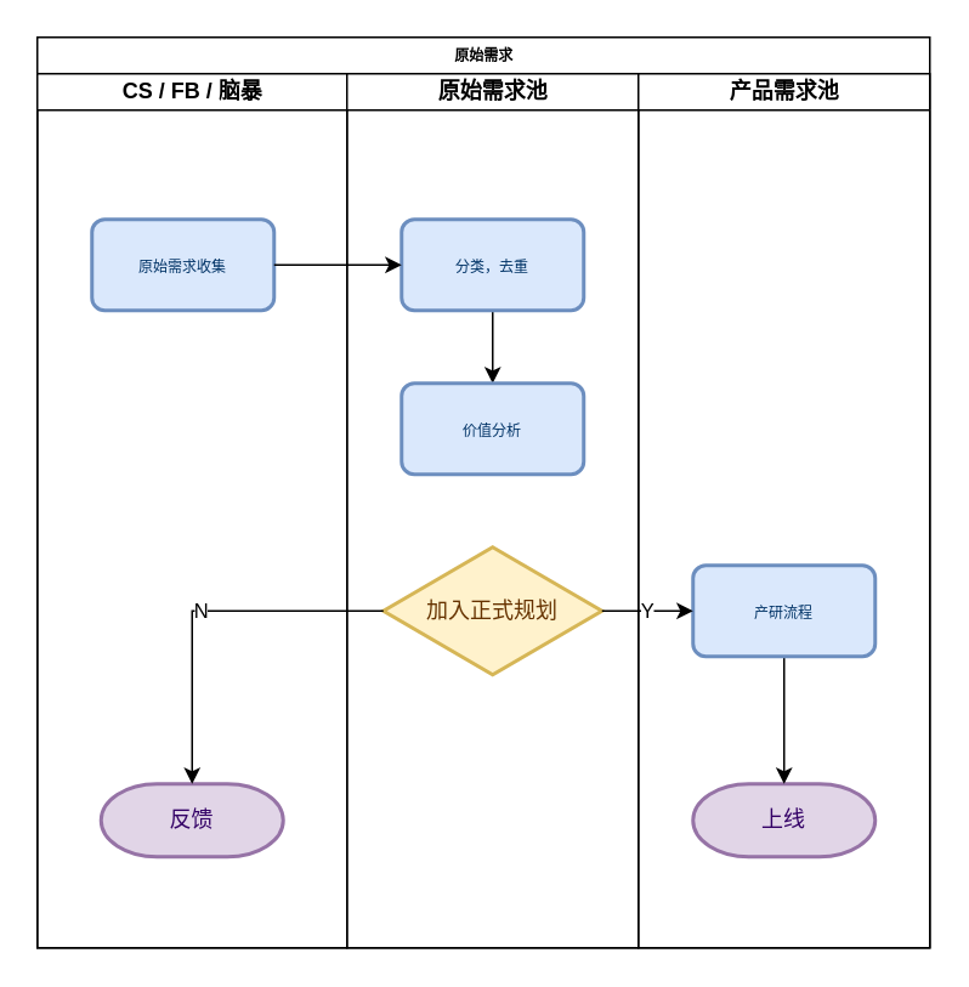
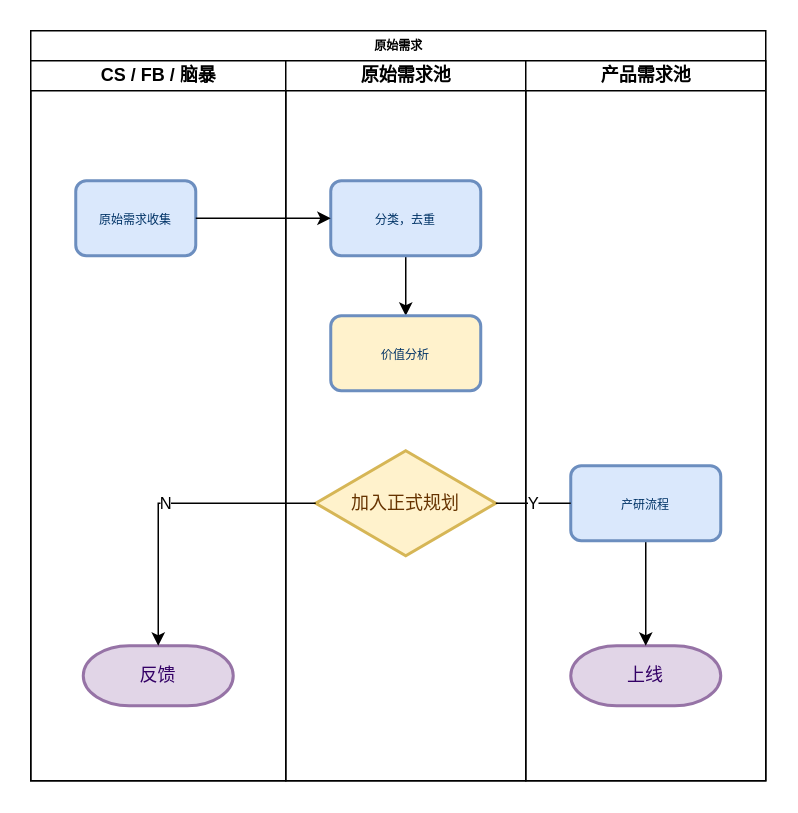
  <mxCell id="0" />
  <mxCell id="1" parent="0" />
  <mxCell id="2" value="原始需求" style="swimlane;html=1;childLayout=stackLayout;startSize=20;rounded=0;shadow=0;labelBackgroundColor=none;strokeWidth=1;fontFamily=Verdana;fontSize=8;align=center;" parent="1" vertex="1"><mxGeometry x="20" y="20" width="490" height="500" as="geometry" /></mxCell>
  <mxCell id="3" value="CS / FB / 脑暴" style="swimlane;html=1;startSize=20;" parent="2" vertex="1"><mxGeometry y="20" width="170" height="480" as="geometry"><mxRectangle y="20" width="30" height="730" as="alternateBounds" /></mxGeometry></mxCell>
- <mxCell id="4" value="&lt;span style=&quot;font-family: &amp;quot;verdana&amp;quot; ; font-size: 8px&quot;&gt;原始需求收集&lt;/span&gt;" style="rounded=1;whiteSpace=wrap;html=1;absoluteArcSize=1;arcSize=14;strokeWidth=2;fillColor=#dae8fc;strokeColor=#6c8ebf;fontColor=#003366;" vertex="1" parent="3"><mxGeometry x="30" y="80" width="100" height="50" as="geometry" /></mxCell>
+ <mxCell id="4" value="&lt;span style=&quot;font-family: &amp;quot;verdana&amp;quot; ; font-size: 8px&quot;&gt;原始需求收集&lt;/span&gt;" style="rounded=1;whiteSpace=wrap;html=1;absoluteArcSize=1;arcSize=14;strokeWidth=2;fillColor=#dae8fc;strokeColor=#6c8ebf;fontColor=#003366;" vertex="1" parent="3"><mxGeometry x="30" y="80" width="80" height="50" as="geometry" /></mxCell>
  <mxCell id="5" value="反馈" style="strokeWidth=2;html=1;shape=mxgraph.flowchart.terminator;whiteSpace=wrap;fillColor=#e1d5e7;strokeColor=#9673a6;fontColor=#330066;" vertex="1" parent="3"><mxGeometry x="35" y="390" width="100" height="40" as="geometry" /></mxCell>
  <mxCell id="6" value="原始需求池" style="swimlane;html=1;startSize=20;" parent="2" vertex="1"><mxGeometry x="170" y="20" width="160" height="480" as="geometry" /></mxCell>
  <mxCell id="7" style="edgeStyle=orthogonalEdgeStyle;rounded=0;orthogonalLoop=1;jettySize=auto;html=1;exitX=0.5;exitY=1;exitDx=0;exitDy=0;entryX=0.5;entryY=0;entryDx=0;entryDy=0;" edge="1" parent="6" source="8" target="9"><mxGeometry relative="1" as="geometry" /></mxCell>
  <mxCell id="8" value="&lt;font face=&quot;verdana&quot;&gt;&lt;span style=&quot;font-size: 8px&quot;&gt;分类，去重&lt;/span&gt;&lt;/font&gt;" style="rounded=1;whiteSpace=wrap;html=1;absoluteArcSize=1;arcSize=14;strokeWidth=2;fillColor=#dae8fc;strokeColor=#6c8ebf;fontColor=#003366;" vertex="1" parent="6"><mxGeometry x="30" y="80" width="100" height="50" as="geometry" /></mxCell>
- <mxCell id="9" value="&lt;font face=&quot;verdana&quot;&gt;&lt;span style=&quot;font-size: 8px&quot;&gt;价值分析&lt;/span&gt;&lt;/font&gt;" style="rounded=1;whiteSpace=wrap;html=1;absoluteArcSize=1;arcSize=14;strokeWidth=2;fillColor=#dae8fc;strokeColor=#6c8ebf;fontColor=#003366;" vertex="1" parent="6"><mxGeometry x="30" y="170" width="100" height="50" as="geometry" /></mxCell>
+ <mxCell id="9" value="&lt;font face=&quot;verdana&quot;&gt;&lt;span style=&quot;font-size: 8px&quot;&gt;价值分析&lt;/span&gt;&lt;/font&gt;" style="rounded=1;whiteSpace=wrap;html=1;absoluteArcSize=1;arcSize=14;strokeWidth=2;fillColor=#fff2cc;strokeColor=#6c8ebf;fontColor=#003366;" vertex="1" parent="6"><mxGeometry x="30" y="170" width="100" height="50" as="geometry" /></mxCell>
  <mxCell id="10" value="加入正式规划" style="strokeWidth=2;html=1;shape=mxgraph.flowchart.decision;whiteSpace=wrap;fillColor=#fff2cc;strokeColor=#d6b656;fontColor=#663300;" vertex="1" parent="6"><mxGeometry x="20" y="260" width="120" height="70" as="geometry" /></mxCell>
  <mxCell id="11" value="产品需求池" style="swimlane;html=1;startSize=20;" parent="2" vertex="1"><mxGeometry x="330" y="20" width="160" height="480" as="geometry" /></mxCell>
  <mxCell id="12" value="上线" style="strokeWidth=2;html=1;shape=mxgraph.flowchart.terminator;whiteSpace=wrap;fillColor=#e1d5e7;strokeColor=#9673a6;fontColor=#330066;" vertex="1" parent="11"><mxGeometry x="30" y="390" width="100" height="40" as="geometry" /></mxCell>
  <mxCell id="13" style="edgeStyle=orthogonalEdgeStyle;rounded=0;orthogonalLoop=1;jettySize=auto;html=1;" edge="1" parent="11" source="14" target="12"><mxGeometry relative="1" as="geometry" /></mxCell>
  <mxCell id="14" value="&lt;font face=&quot;verdana&quot;&gt;&lt;span style=&quot;font-size: 8px&quot;&gt;产研流程&lt;/span&gt;&lt;/font&gt;" style="rounded=1;whiteSpace=wrap;html=1;absoluteArcSize=1;arcSize=14;strokeWidth=2;fillColor=#dae8fc;strokeColor=#6c8ebf;fontColor=#003366;" vertex="1" parent="11"><mxGeometry x="30" y="270" width="100" height="50" as="geometry" /></mxCell>
  <mxCell id="15" style="edgeStyle=orthogonalEdgeStyle;rounded=0;orthogonalLoop=1;jettySize=auto;html=1;entryX=0;entryY=0.5;entryDx=0;entryDy=0;" edge="1" parent="2" source="4" target="8"><mxGeometry relative="1" as="geometry" /></mxCell>
- <mxCell id="16" value="Y" style="edgeStyle=orthogonalEdgeStyle;rounded=0;orthogonalLoop=1;jettySize=auto;html=1;exitX=1;exitY=0.5;exitDx=0;exitDy=0;exitPerimeter=0;entryX=0;entryY=0.5;entryDx=0;entryDy=0;" edge="1" parent="2" source="10" target="14"><mxGeometry relative="1" as="geometry" /></mxCell>
+ <mxCell id="16" value="Y" style="edgeStyle=orthogonalEdgeStyle;rounded=0;orthogonalLoop=1;jettySize=auto;html=1;exitX=1;exitY=0.5;exitDx=0;exitDy=0;exitPerimeter=0;entryX=0;entryY=0.5;entryDx=0;entryDy=0;endArrow=none;" edge="1" parent="2" source="10" target="14"><mxGeometry relative="1" as="geometry" /></mxCell>
  <mxCell id="17" value="N" style="edgeStyle=orthogonalEdgeStyle;rounded=0;orthogonalLoop=1;jettySize=auto;html=1;exitX=0;exitY=0.5;exitDx=0;exitDy=0;exitPerimeter=0;" edge="1" parent="2" source="10" target="5"><mxGeometry relative="1" as="geometry" /></mxCell>
